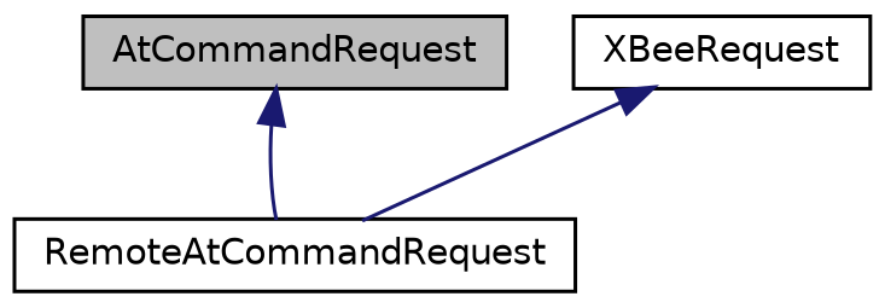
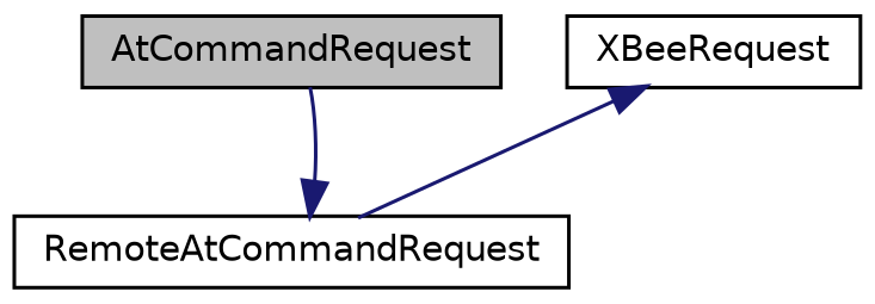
  digraph {
    node [color=black fillcolor=white fontname=Helvetica fontsize=10 shape=record style=filled]
    edge [color=midnightblue dir=back fontname=Helvetica fontsize=10 labelfontname=Helvetica labelfontsize=10 style=solid]
    n1 [fillcolor=grey75 fontcolor=black height=0.2 label=AtCommandRequest width=0.4]
    n2 [height=0.2 label=RemoteAtCommandRequest width=0.4]
    n3 [height=0.2 label=XBeeRequest width=0.4]
-   n1 -> n2
+   n2 -> n1
    n3 -> n2
  }
